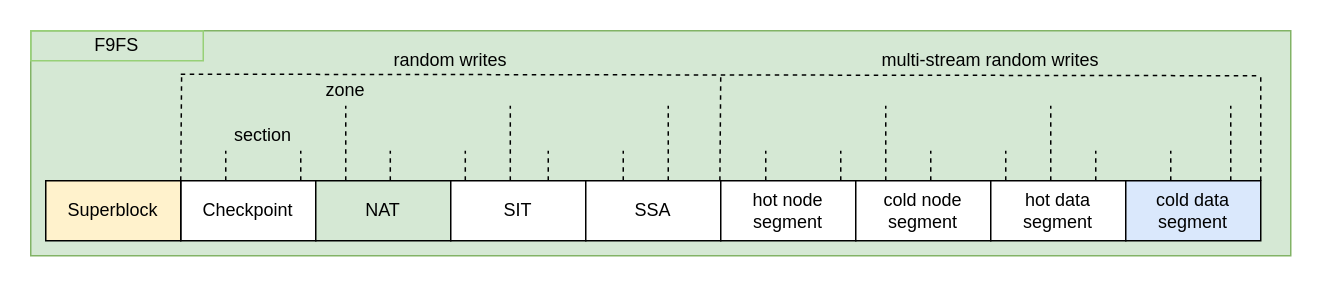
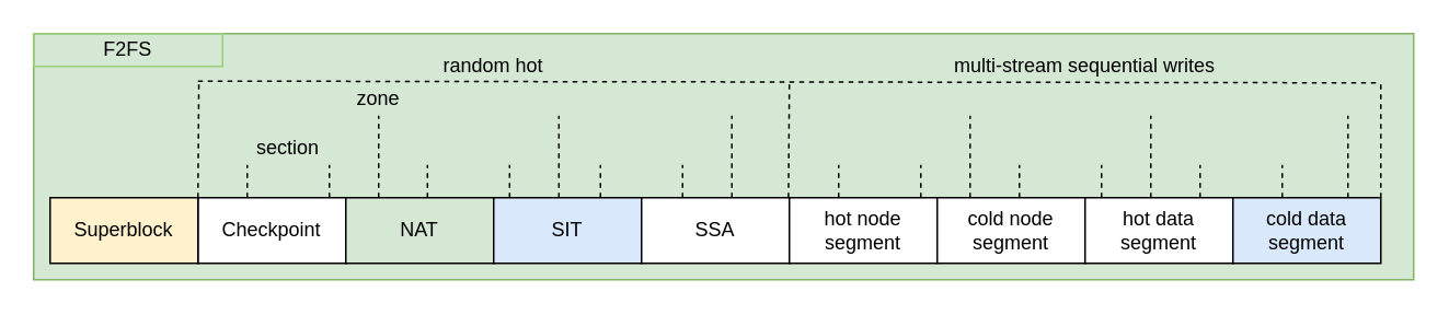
  <mxCell id="0" />
  <mxCell id="1" parent="0" />
  <mxCell id="2" value="" style="rounded=0;whiteSpace=wrap;html=1;fillColor=#d5e8d4;strokeColor=#82b366;" parent="1" vertex="1"><mxGeometry x="20" y="20" width="840" height="150" as="geometry" /></mxCell>
  <mxCell id="3" value="Checkpoint" style="rounded=0;whiteSpace=wrap;html=1;" parent="1" vertex="1"><mxGeometry x="120" y="120" width="90" height="40" as="geometry" /></mxCell>
- <mxCell id="4" value="F9FS" style="text;html=1;fillColor=none;align=center;verticalAlign=middle;whiteSpace=wrap;rounded=0;strokeColor=#97D077;" parent="1" vertex="1"><mxGeometry x="20" y="20" width="115" height="20" as="geometry" /></mxCell>
+ <mxCell id="4" value="F2FS" style="text;html=1;fillColor=none;align=center;verticalAlign=middle;whiteSpace=wrap;rounded=0;strokeColor=#97D077;" parent="1" vertex="1"><mxGeometry x="20" y="20" width="115" height="20" as="geometry" /></mxCell>
  <mxCell id="5" value="NAT" style="rounded=0;whiteSpace=wrap;html=1;fillColor=#d5e8d4;" parent="1" vertex="1"><mxGeometry x="210" y="120" width="90" height="40" as="geometry" /></mxCell>
- <mxCell id="6" value="SIT" style="rounded=0;whiteSpace=wrap;html=1;" parent="1" vertex="1"><mxGeometry x="300" y="120" width="90" height="40" as="geometry" /></mxCell>
+ <mxCell id="6" value="SIT" style="rounded=0;whiteSpace=wrap;html=1;fillColor=#dae8fc;" parent="1" vertex="1"><mxGeometry x="300" y="120" width="90" height="40" as="geometry" /></mxCell>
  <mxCell id="7" value="" style="endArrow=none;dashed=1;html=1;rounded=0;" parent="1" edge="1"><mxGeometry width="50" height="50" relative="1" as="geometry"><mxPoint x="120" y="48.95" as="sourcePoint" /><mxPoint x="840" y="50" as="targetPoint" /></mxGeometry></mxCell>
  <mxCell id="8" value="" style="endArrow=none;dashed=1;html=1;rounded=0;entryX=0;entryY=1;entryDx=0;entryDy=0;" parent="1" edge="1" target="10"><mxGeometry width="50" height="50" relative="1" as="geometry"><mxPoint x="479.43" y="120" as="sourcePoint" /><mxPoint x="479" y="90" as="targetPoint" /></mxGeometry></mxCell>
- <mxCell id="9" value="random writes" style="text;html=1;strokeColor=none;fillColor=none;align=center;verticalAlign=middle;whiteSpace=wrap;rounded=0;" parent="1" vertex="1"><mxGeometry x="120" y="30" width="360" height="20" as="geometry" /></mxCell>
- <mxCell id="10" value="multi-stream random writes" style="text;html=1;strokeColor=none;fillColor=none;align=center;verticalAlign=middle;whiteSpace=wrap;rounded=0;" parent="1" vertex="1"><mxGeometry x="480" y="30" width="360" height="20" as="geometry" /></mxCell>
+ <mxCell id="9" value="random hot" style="text;html=1;strokeColor=none;fillColor=none;align=center;verticalAlign=middle;whiteSpace=wrap;rounded=0;" parent="1" vertex="1"><mxGeometry x="120" y="30" width="360" height="20" as="geometry" /></mxCell>
+ <mxCell id="10" value="multi-stream sequential writes" style="text;html=1;strokeColor=none;fillColor=none;align=center;verticalAlign=middle;whiteSpace=wrap;rounded=0;" parent="1" vertex="1"><mxGeometry x="480" y="30" width="360" height="20" as="geometry" /></mxCell>
  <mxCell id="11" value="Superblock" style="rounded=0;whiteSpace=wrap;html=1;fillColor=#fff2cc;" vertex="1" parent="1"><mxGeometry x="30" y="120" width="90" height="40" as="geometry" /></mxCell>
  <mxCell id="12" value="SSA" style="rounded=0;whiteSpace=wrap;html=1;" vertex="1" parent="1"><mxGeometry x="390" y="120" width="90" height="40" as="geometry" /></mxCell>
  <mxCell id="13" value="" style="endArrow=none;dashed=1;html=1;rounded=0;entryX=0;entryY=0;entryDx=0;entryDy=0;" edge="1" parent="1"><mxGeometry width="50" height="50" relative="1" as="geometry"><mxPoint x="120" y="120" as="sourcePoint" /><mxPoint x="120.57" y="50" as="targetPoint" /></mxGeometry></mxCell>
  <mxCell id="14" value="" style="endArrow=none;dashed=1;html=1;rounded=0;" edge="1" parent="1"><mxGeometry width="50" height="50" relative="1" as="geometry"><mxPoint x="230" y="120" as="sourcePoint" /><mxPoint x="230" y="70" as="targetPoint" /></mxGeometry></mxCell>
  <mxCell id="15" value="" style="endArrow=none;dashed=1;html=1;rounded=0;" edge="1" parent="1"><mxGeometry width="50" height="50" relative="1" as="geometry"><mxPoint x="150" y="120" as="sourcePoint" /><mxPoint x="150" y="100" as="targetPoint" /><Array as="points"><mxPoint x="150" y="110" /></Array></mxGeometry></mxCell>
  <mxCell id="16" value="" style="endArrow=none;dashed=1;html=1;rounded=0;" edge="1" parent="1"><mxGeometry width="50" height="50" relative="1" as="geometry"><mxPoint x="200" y="120" as="sourcePoint" /><mxPoint x="200" y="100" as="targetPoint" /><Array as="points"><mxPoint x="200" y="110" /></Array></mxGeometry></mxCell>
  <mxCell id="17" value="zone" style="text;html=1;strokeColor=none;fillColor=none;align=center;verticalAlign=middle;whiteSpace=wrap;rounded=0;" vertex="1" parent="1"><mxGeometry x="180" y="50" width="100" height="20" as="geometry" /></mxCell>
  <mxCell id="18" value="section" style="text;html=1;strokeColor=none;fillColor=none;align=center;verticalAlign=middle;whiteSpace=wrap;rounded=0;" vertex="1" parent="1"><mxGeometry x="120" y="80" width="110" height="20" as="geometry" /></mxCell>
  <mxCell id="19" value="" style="endArrow=none;dashed=1;html=1;rounded=0;" edge="1" parent="1"><mxGeometry width="50" height="50" relative="1" as="geometry"><mxPoint x="339.7" y="120" as="sourcePoint" /><mxPoint x="339.7" y="70" as="targetPoint" /></mxGeometry></mxCell>
  <mxCell id="20" value="" style="endArrow=none;dashed=1;html=1;rounded=0;" edge="1" parent="1"><mxGeometry width="50" height="50" relative="1" as="geometry"><mxPoint x="259.7" y="120" as="sourcePoint" /><mxPoint x="259.7" y="100" as="targetPoint" /><Array as="points"><mxPoint x="259.7" y="110" /></Array></mxGeometry></mxCell>
  <mxCell id="21" value="" style="endArrow=none;dashed=1;html=1;rounded=0;" edge="1" parent="1"><mxGeometry width="50" height="50" relative="1" as="geometry"><mxPoint x="309.7" y="120" as="sourcePoint" /><mxPoint x="309.7" y="100" as="targetPoint" /><Array as="points"><mxPoint x="309.7" y="110" /></Array></mxGeometry></mxCell>
  <mxCell id="22" value="" style="endArrow=none;dashed=1;html=1;rounded=0;" edge="1" parent="1"><mxGeometry width="50" height="50" relative="1" as="geometry"><mxPoint x="445" y="120" as="sourcePoint" /><mxPoint x="445" y="70" as="targetPoint" /></mxGeometry></mxCell>
  <mxCell id="23" value="" style="endArrow=none;dashed=1;html=1;rounded=0;" edge="1" parent="1"><mxGeometry width="50" height="50" relative="1" as="geometry"><mxPoint x="365" y="120" as="sourcePoint" /><mxPoint x="365" y="100" as="targetPoint" /><Array as="points"><mxPoint x="365" y="110" /></Array></mxGeometry></mxCell>
  <mxCell id="24" value="" style="endArrow=none;dashed=1;html=1;rounded=0;" edge="1" parent="1"><mxGeometry width="50" height="50" relative="1" as="geometry"><mxPoint x="415" y="120" as="sourcePoint" /><mxPoint x="415" y="100" as="targetPoint" /><Array as="points"><mxPoint x="415" y="110" /></Array></mxGeometry></mxCell>
  <mxCell id="25" value="" style="endArrow=none;dashed=1;html=1;rounded=0;" edge="1" parent="1"><mxGeometry width="50" height="50" relative="1" as="geometry"><mxPoint x="590" y="120" as="sourcePoint" /><mxPoint x="590" y="70" as="targetPoint" /></mxGeometry></mxCell>
  <mxCell id="26" value="" style="endArrow=none;dashed=1;html=1;rounded=0;" edge="1" parent="1"><mxGeometry width="50" height="50" relative="1" as="geometry"><mxPoint x="510" y="120" as="sourcePoint" /><mxPoint x="510" y="100" as="targetPoint" /><Array as="points"><mxPoint x="510" y="110" /></Array></mxGeometry></mxCell>
  <mxCell id="27" value="" style="endArrow=none;dashed=1;html=1;rounded=0;" edge="1" parent="1"><mxGeometry width="50" height="50" relative="1" as="geometry"><mxPoint x="560" y="120" as="sourcePoint" /><mxPoint x="560" y="100" as="targetPoint" /><Array as="points"><mxPoint x="560" y="110" /></Array></mxGeometry></mxCell>
  <mxCell id="28" value="hot node segment" style="rounded=0;whiteSpace=wrap;html=1;" vertex="1" parent="1"><mxGeometry x="480" y="120" width="90" height="40" as="geometry" /></mxCell>
  <mxCell id="29" value="cold node segment" style="rounded=0;whiteSpace=wrap;html=1;" vertex="1" parent="1"><mxGeometry x="570" y="120" width="90" height="40" as="geometry" /></mxCell>
  <mxCell id="30" value="hot data segment" style="rounded=0;whiteSpace=wrap;html=1;" vertex="1" parent="1"><mxGeometry x="660" y="120" width="90" height="40" as="geometry" /></mxCell>
  <mxCell id="31" value="cold data segment" style="rounded=0;whiteSpace=wrap;html=1;fillColor=#dae8fc;" vertex="1" parent="1"><mxGeometry x="750" y="120" width="90" height="40" as="geometry" /></mxCell>
  <mxCell id="32" value="" style="endArrow=none;dashed=1;html=1;rounded=0;" edge="1" parent="1"><mxGeometry width="50" height="50" relative="1" as="geometry"><mxPoint x="700" y="120" as="sourcePoint" /><mxPoint x="700" y="70" as="targetPoint" /></mxGeometry></mxCell>
  <mxCell id="33" value="" style="endArrow=none;dashed=1;html=1;rounded=0;" edge="1" parent="1"><mxGeometry width="50" height="50" relative="1" as="geometry"><mxPoint x="620" y="120" as="sourcePoint" /><mxPoint x="620" y="100" as="targetPoint" /><Array as="points"><mxPoint x="620" y="110" /></Array></mxGeometry></mxCell>
  <mxCell id="34" value="" style="endArrow=none;dashed=1;html=1;rounded=0;" edge="1" parent="1"><mxGeometry width="50" height="50" relative="1" as="geometry"><mxPoint x="670" y="120" as="sourcePoint" /><mxPoint x="670" y="100" as="targetPoint" /><Array as="points"><mxPoint x="670" y="110" /></Array></mxGeometry></mxCell>
  <mxCell id="35" value="" style="endArrow=none;dashed=1;html=1;rounded=0;" edge="1" parent="1"><mxGeometry width="50" height="50" relative="1" as="geometry"><mxPoint x="840" y="120" as="sourcePoint" /><mxPoint x="840" y="50" as="targetPoint" /></mxGeometry></mxCell>
  <mxCell id="36" value="" style="endArrow=none;dashed=1;html=1;rounded=0;" edge="1" parent="1"><mxGeometry width="50" height="50" relative="1" as="geometry"><mxPoint x="730" y="120" as="sourcePoint" /><mxPoint x="730" y="100" as="targetPoint" /><Array as="points"><mxPoint x="730" y="110" /></Array></mxGeometry></mxCell>
  <mxCell id="37" value="" style="endArrow=none;dashed=1;html=1;rounded=0;" edge="1" parent="1"><mxGeometry width="50" height="50" relative="1" as="geometry"><mxPoint x="780" y="120" as="sourcePoint" /><mxPoint x="780" y="100" as="targetPoint" /><Array as="points"><mxPoint x="780" y="110" /></Array></mxGeometry></mxCell>
  <mxCell id="38" value="" style="endArrow=none;dashed=1;html=1;rounded=0;" edge="1" parent="1"><mxGeometry width="50" height="50" relative="1" as="geometry"><mxPoint x="820" y="120" as="sourcePoint" /><mxPoint x="820" y="70" as="targetPoint" /></mxGeometry></mxCell>
